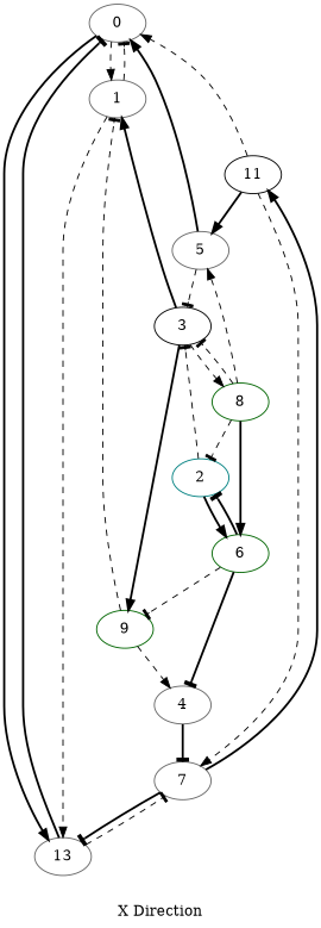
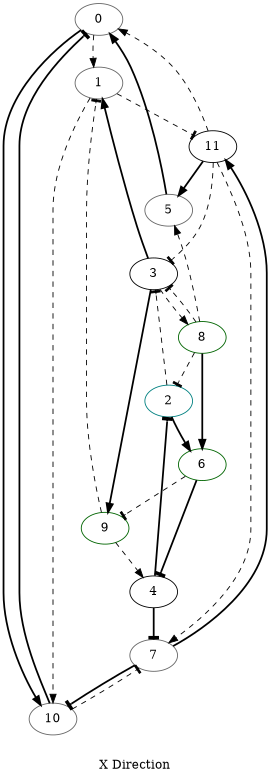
  digraph {
    label="X Direction"
    node [color=gray40]
    edge [arrowhead=normal style=dashed]
    0
    1
-   10 [label=13]
+   10
    7
    11 [color=black]
    2 [color=teal]
    6 [color=darkgreen]
    3 [color=black]
    9 [color=darkgreen]
-   4
+   4 [color=black]
    8 [color=darkgreen]
    5
    0 -> 1
    0 -> 10 [style=bold]
-   1 -> 0 [arrowhead=tee]
+   1 -> 11 [arrowhead=tee]
    1 -> 10
    10 -> 0 [arrowhead=tee style=bold]
    10 -> 7 [arrowhead=tee]
    7 -> 10 [arrowhead=tee style=bold]
    7 -> 11 [style=bold]
    11 -> 0
    11 -> 7
    11 -> 5 [style=bold]
    2 -> 6 [style=bold]
    2 -> 3 [arrowhead=tee]
-   6 -> 2 [arrowhead=tee style=bold]
+   4 -> 2 [arrowhead=tee style=bold]
    6 -> 9 [arrowhead=tee]
    6 -> 4 [arrowhead=tee style=bold]
    3 -> 1 [style=bold]
    3 -> 9 [style=bold]
    3 -> 8
    9 -> 1 [arrowhead=tee]
    9 -> 4
    4 -> 7 [arrowhead=tee style=bold]
    8 -> 2 [arrowhead=tee]
    8 -> 6 [style=bold]
    8 -> 3 [arrowhead=tee]
    8 -> 5
    5 -> 0 [style=bold]
-   5 -> 3 [arrowhead=tee]
+   11 -> 3 [arrowhead=tee]
  }
